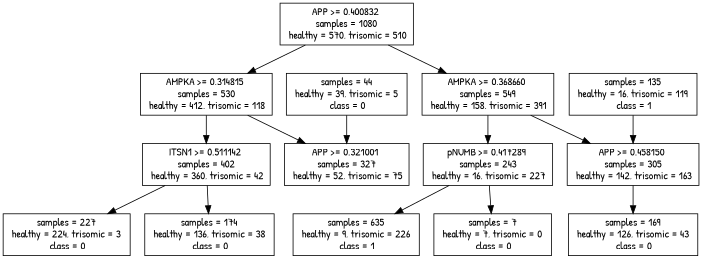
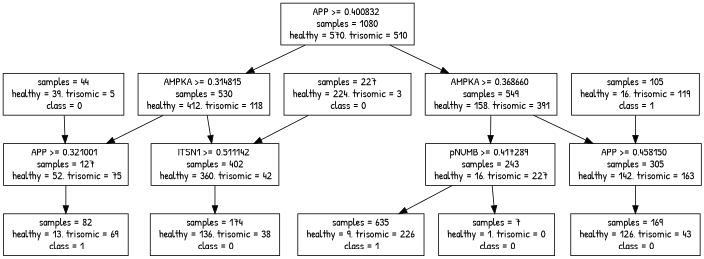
  digraph {
    fontname="Patrick Hand"
    node [fontname="Patrick Hand" shape=box]
    edge [fontname="Patrick Hand"]
    n1 [label="APP >= 0.400832 \n samples = 1080 \n healthy = 570, trisomic = 510"]
    n2 [label="AMPKA >= 0.314815 \n samples = 530 \n healthy = 412, trisomic = 118"]
    n3 [label="AMPKA >= 0.368660 \n samples = 549 \n healthy = 158, trisomic = 391"]
-   n4 [label="APP >= 0.321001 \n samples = 327 \n healthy = 52, trisomic = 75"]
+   n4 [label="APP >= 0.321001 \n samples = 127 \n healthy = 52, trisomic = 75"]
    n5 [label="ITSN1 >= 0.511142 \n samples = 402 \n healthy = 360, trisomic = 42"]
    n6 [label="pNUMB >= 0.417289 \n samples = 243 \n healthy = 16, trisomic = 227"]
    n7 [label="APP >= 0.458150 \n samples = 305 \n healthy = 142, trisomic = 163"]
+   n8 [label=" samples = 82 \n healthy = 13, trisomic = 69 \n class = 1"]
    n9 [label=" samples = 227 \n healthy = 224, trisomic = 3 \n class = 0"]
    n10 [label=" samples = 174 \n healthy = 136, trisomic = 38 \n class = 0"]
    n11 [label=" samples = 44 \n healthy = 39, trisomic = 5 \n class = 0"]
    n12 [label=" samples = 635 \n healthy = 9, trisomic = 226 \n class = 1"]
-   n13 [label=" samples = 7 \n healthy = 7, trisomic = 0 \n class = 0"]
+   n13 [label=" samples = 7 \n healthy = 1, trisomic = 0 \n class = 0"]
    n14 [label=" samples = 169 \n healthy = 126, trisomic = 43 \n class = 0"]
-   n15 [label=" samples = 135 \n healthy = 16, trisomic = 119 \n class = 1"]
+   n15 [label=" samples = 105 \n healthy = 16, trisomic = 119 \n class = 1"]
    n1 -> n2
    n1 -> n3
    n2 -> n4
    n2 -> n5
    n3 -> n6
    n3 -> n7
-   n5 -> n9
+   n4 -> n8
+   n9 -> n5
    n5 -> n10
    n6 -> n12
    n6 -> n13
    n7 -> n14
    n11 -> n4
    n15 -> n7
  }
